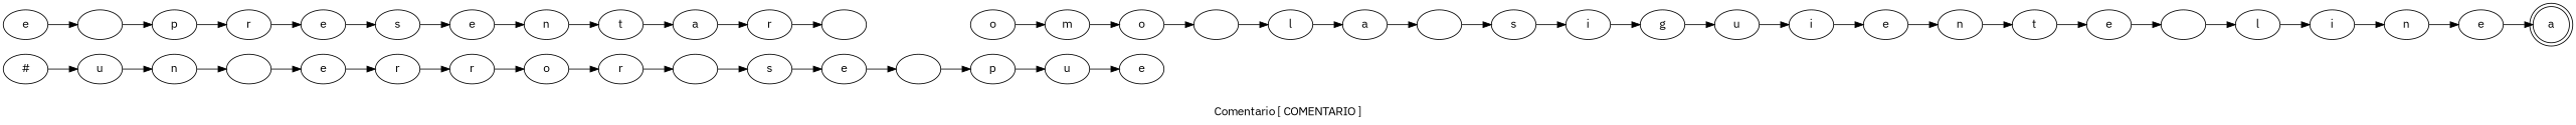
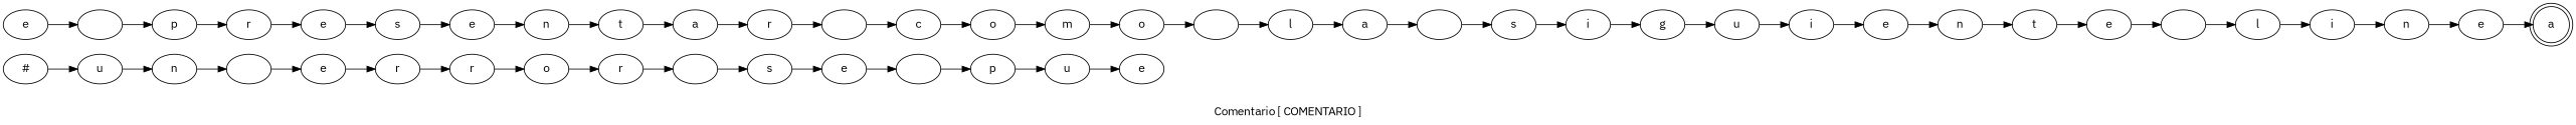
  digraph {
    fontname="IBM Plex Sans"
    label="Comentario [ COMENTARIO ]"
    rankdir=LR
    node [fontname="IBM Plex Sans"]
    edge [fontname="IBM Plex Sans"]
    n1 [label="#"]
    n2 [label=u]
    n3 [label=n]
    n4 [label=" "]
    n5 [label=e]
    n6 [label=r]
    n7 [label=r]
    n8 [label=o]
    n9 [label=r]
    n10 [label=" "]
    n11 [label=s]
    n12 [label=e]
    n13 [label=" "]
    n14 [label=p]
    n15 [label=u]
    n16 [label=e]
    n17 [label=e]
    n18 [label=" "]
    n19 [label=p]
    n20 [label=r]
    n21 [label=e]
    n22 [label=s]
    n23 [label=e]
    n24 [label=n]
    n25 [label=t]
    n26 [label=a]
    n27 [label=r]
    n28 [label=" "]
+   n29 [label=c]
    n30 [label=o]
    n31 [label=m]
    n32 [label=o]
    n33 [label=" "]
    n34 [label=l]
    n35 [label=a]
    n36 [label=" "]
    n37 [label=s]
    n38 [label=i]
    n39 [label=g]
    n40 [label=u]
    n41 [label=i]
    n42 [label=e]
    n43 [label=n]
    n44 [label=t]
    n45 [label=e]
    n46 [label=" "]
    n47 [label=l]
    n48 [label=i]
    n49 [label=n]
    n50 [label=e]
    n51 [label=a shape=doublecircle]
    n1 -> n2
    n2 -> n3
    n3 -> n4
    n4 -> n5
    n5 -> n6
    n6 -> n7
    n7 -> n8
    n8 -> n9
    n9 -> n10
    n10 -> n11
    n11 -> n12
    n12 -> n13
    n13 -> n14
    n14 -> n15
    n15 -> n16
    n17 -> n18
    n18 -> n19
    n19 -> n20
    n20 -> n21
    n21 -> n22
    n22 -> n23
    n23 -> n24
    n24 -> n25
    n25 -> n26
    n26 -> n27
    n27 -> n28
+   n28 -> n29
+   n29 -> n30
    n30 -> n31
    n31 -> n32
    n32 -> n33
    n33 -> n34
    n34 -> n35
    n35 -> n36
    n36 -> n37
    n37 -> n38
    n38 -> n39
    n39 -> n40
    n40 -> n41
    n41 -> n42
    n42 -> n43
    n43 -> n44
    n44 -> n45
    n45 -> n46
    n46 -> n47
    n47 -> n48
    n48 -> n49
    n49 -> n50
    n50 -> n51
  }
